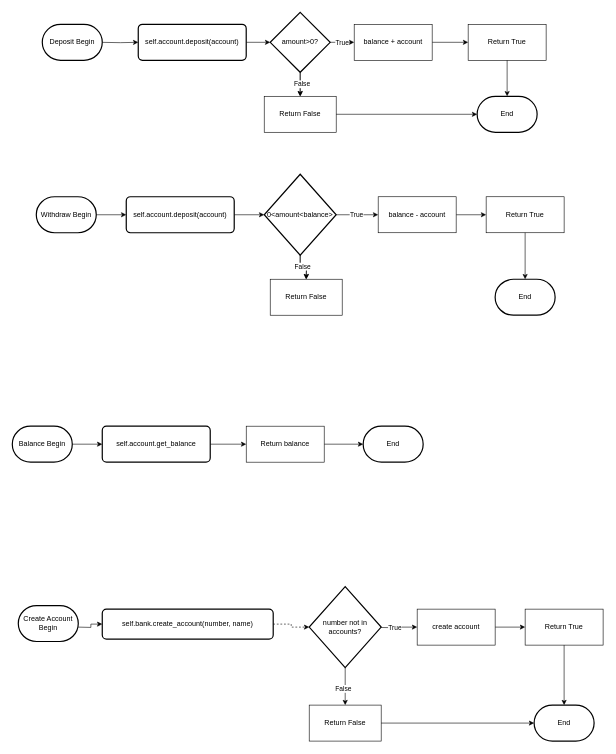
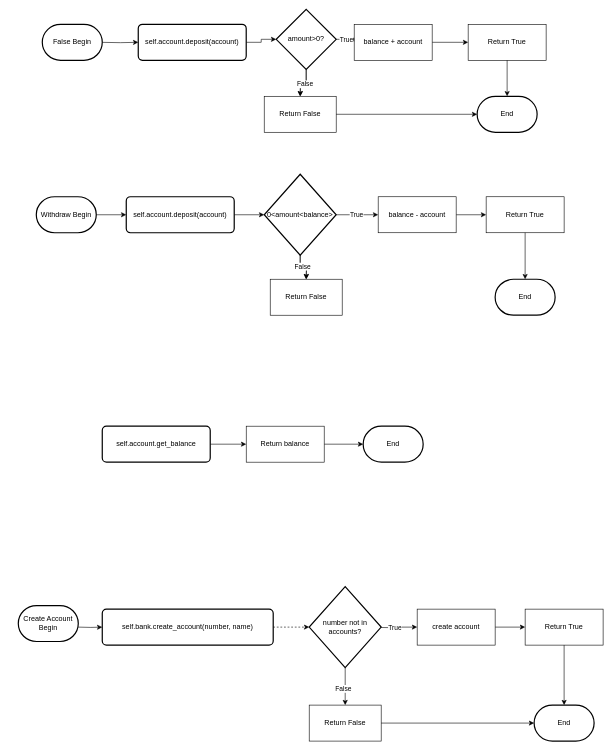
  <mxCell id="0" />
  <mxCell id="1" parent="0" />
  <mxCell id="2" style="edgeStyle=orthogonalEdgeStyle;rounded=0;orthogonalLoop=1;jettySize=auto;html=1;" edge="1" parent="1"><mxGeometry relative="1" as="geometry"><mxPoint x="230" y="70" as="targetPoint" /><mxPoint x="170" y="70.077" as="sourcePoint" /></mxGeometry></mxCell>
  <mxCell id="3" style="edgeStyle=orthogonalEdgeStyle;rounded=0;orthogonalLoop=1;jettySize=auto;html=1;" edge="1" parent="1" source="4" target="10"><mxGeometry relative="1" as="geometry"><mxPoint x="480" y="70" as="targetPoint" /></mxGeometry></mxCell>
  <mxCell id="4" value="self.account.deposit(account)" style="rounded=1;whiteSpace=wrap;html=1;absoluteArcSize=1;arcSize=14;strokeWidth=2;" vertex="1" parent="1"><mxGeometry x="230" y="40" width="180" height="60" as="geometry" /></mxCell>
  <mxCell id="5" style="edgeStyle=orthogonalEdgeStyle;rounded=0;orthogonalLoop=1;jettySize=auto;html=1;exitX=0.5;exitY=1;exitDx=0;exitDy=0;exitPerimeter=0;entryX=0.5;entryY=0;entryDx=0;entryDy=0;" edge="1" parent="1" source="10"><mxGeometry relative="1" as="geometry"><mxPoint x="500" y="160" as="targetPoint" /></mxGeometry></mxCell>
  <mxCell id="6" style="edgeStyle=orthogonalEdgeStyle;rounded=0;orthogonalLoop=1;jettySize=auto;html=1;" edge="1" parent="1" source="10"><mxGeometry relative="1" as="geometry"><mxPoint x="500" y="160" as="targetPoint" /></mxGeometry></mxCell>
  <mxCell id="7" value="False" style="edgeLabel;html=1;align=center;verticalAlign=middle;resizable=0;points=[];" vertex="1" connectable="0" parent="6"><mxGeometry x="-0.078" y="2" relative="1" as="geometry"><mxPoint as="offset" /></mxGeometry></mxCell>
  <mxCell id="8" style="edgeStyle=orthogonalEdgeStyle;rounded=0;orthogonalLoop=1;jettySize=auto;html=1;exitX=1;exitY=0.5;exitDx=0;exitDy=0;exitPerimeter=0;" edge="1" parent="1" source="10"><mxGeometry relative="1" as="geometry"><mxPoint x="590" y="70" as="targetPoint" /></mxGeometry></mxCell>
  <mxCell id="9" value="True" style="edgeLabel;html=1;align=center;verticalAlign=middle;resizable=0;points=[];" vertex="1" connectable="0" parent="8"><mxGeometry x="-0.067" relative="1" as="geometry"><mxPoint as="offset" /></mxGeometry></mxCell>
- <mxCell id="10" value="amount&amp;gt;0?" style="strokeWidth=2;html=1;shape=mxgraph.flowchart.decision;whiteSpace=wrap;" vertex="1" parent="1"><mxGeometry x="450" y="20" width="100" height="100" as="geometry" /></mxCell>
+ <mxCell id="10" value="amount&amp;gt;0?" style="strokeWidth=2;html=1;shape=mxgraph.flowchart.decision;whiteSpace=wrap;" vertex="1" parent="1"><mxGeometry x="460" y="15" width="100" height="100" as="geometry" /></mxCell>
  <mxCell id="11" value="Return False" style="rounded=0;whiteSpace=wrap;html=1;" vertex="1" parent="1"><mxGeometry x="440" y="160" width="120" height="60" as="geometry" /></mxCell>
  <mxCell id="12" value="End" style="strokeWidth=2;html=1;shape=mxgraph.flowchart.terminator;whiteSpace=wrap;" vertex="1" parent="1"><mxGeometry x="795" y="160" width="100" height="60" as="geometry" /></mxCell>
  <mxCell id="13" style="edgeStyle=orthogonalEdgeStyle;rounded=0;orthogonalLoop=1;jettySize=auto;html=1;entryX=0;entryY=0.5;entryDx=0;entryDy=0;entryPerimeter=0;" edge="1" parent="1" source="11" target="12"><mxGeometry relative="1" as="geometry" /></mxCell>
  <mxCell id="14" style="edgeStyle=orthogonalEdgeStyle;rounded=0;orthogonalLoop=1;jettySize=auto;html=1;entryX=0;entryY=0.5;entryDx=0;entryDy=0;" edge="1" parent="1" source="15" target="16"><mxGeometry relative="1" as="geometry" /></mxCell>
  <mxCell id="15" value="balance + account" style="rounded=0;whiteSpace=wrap;html=1;" vertex="1" parent="1"><mxGeometry x="590" y="40" width="130" height="60" as="geometry" /></mxCell>
  <mxCell id="16" value="Return True" style="rounded=0;whiteSpace=wrap;html=1;" vertex="1" parent="1"><mxGeometry x="780" y="40" width="130" height="60" as="geometry" /></mxCell>
  <mxCell id="17" style="edgeStyle=orthogonalEdgeStyle;rounded=0;orthogonalLoop=1;jettySize=auto;html=1;entryX=0.5;entryY=0;entryDx=0;entryDy=0;entryPerimeter=0;" edge="1" parent="1" source="16" target="12"><mxGeometry relative="1" as="geometry" /></mxCell>
- <mxCell id="18" value="Deposit Begin" style="strokeWidth=2;html=1;shape=mxgraph.flowchart.terminator;whiteSpace=wrap;" vertex="1" parent="1"><mxGeometry x="70" y="40" width="100" height="60" as="geometry" /></mxCell>
+ <mxCell id="18" value="False Begin" style="strokeWidth=2;html=1;shape=mxgraph.flowchart.terminator;whiteSpace=wrap;" vertex="1" parent="1"><mxGeometry x="70" y="40" width="100" height="60" as="geometry" /></mxCell>
  <mxCell id="19" style="edgeStyle=orthogonalEdgeStyle;rounded=0;orthogonalLoop=1;jettySize=auto;html=1;" edge="1" parent="1" source="20" target="26"><mxGeometry relative="1" as="geometry"><mxPoint x="490" y="375" as="targetPoint" /></mxGeometry></mxCell>
  <mxCell id="20" value="self.account.deposit(account)" style="rounded=1;whiteSpace=wrap;html=1;absoluteArcSize=1;arcSize=14;strokeWidth=2;" vertex="1" parent="1"><mxGeometry x="210" y="327.5" width="180" height="60" as="geometry" /></mxCell>
  <mxCell id="21" style="edgeStyle=orthogonalEdgeStyle;rounded=0;orthogonalLoop=1;jettySize=auto;html=1;exitX=0.5;exitY=1;exitDx=0;exitDy=0;exitPerimeter=0;entryX=0.5;entryY=0;entryDx=0;entryDy=0;" edge="1" parent="1" source="26"><mxGeometry relative="1" as="geometry"><mxPoint x="510" y="465" as="targetPoint" /></mxGeometry></mxCell>
  <mxCell id="22" style="edgeStyle=orthogonalEdgeStyle;rounded=0;orthogonalLoop=1;jettySize=auto;html=1;" edge="1" parent="1" source="26"><mxGeometry relative="1" as="geometry"><mxPoint x="510" y="465" as="targetPoint" /></mxGeometry></mxCell>
  <mxCell id="23" value="False" style="edgeLabel;html=1;align=center;verticalAlign=middle;resizable=0;points=[];" vertex="1" connectable="0" parent="22"><mxGeometry x="-0.078" y="2" relative="1" as="geometry"><mxPoint as="offset" /></mxGeometry></mxCell>
  <mxCell id="24" style="edgeStyle=orthogonalEdgeStyle;rounded=0;orthogonalLoop=1;jettySize=auto;html=1;exitX=1;exitY=0.5;exitDx=0;exitDy=0;exitPerimeter=0;entryX=0;entryY=0.5;entryDx=0;entryDy=0;" edge="1" parent="1" source="26" target="30"><mxGeometry relative="1" as="geometry"><mxPoint x="600" y="375" as="targetPoint" /></mxGeometry></mxCell>
  <mxCell id="25" value="True" style="edgeLabel;html=1;align=center;verticalAlign=middle;resizable=0;points=[];" vertex="1" connectable="0" parent="24"><mxGeometry x="-0.067" relative="1" as="geometry"><mxPoint as="offset" /></mxGeometry></mxCell>
  <mxCell id="26" value="0&amp;lt;amount&amp;lt;balance&amp;gt;" style="strokeWidth=2;html=1;shape=mxgraph.flowchart.decision;whiteSpace=wrap;" vertex="1" parent="1"><mxGeometry x="440" y="290" width="120" height="135" as="geometry" /></mxCell>
  <mxCell id="27" value="Return False" style="rounded=0;whiteSpace=wrap;html=1;" vertex="1" parent="1"><mxGeometry x="450" y="465" width="120" height="60" as="geometry" /></mxCell>
  <mxCell id="28" value="End" style="strokeWidth=2;html=1;shape=mxgraph.flowchart.terminator;whiteSpace=wrap;" vertex="1" parent="1"><mxGeometry x="825" y="465" width="100" height="60" as="geometry" /></mxCell>
  <mxCell id="29" style="edgeStyle=orthogonalEdgeStyle;rounded=0;orthogonalLoop=1;jettySize=auto;html=1;entryX=0;entryY=0.5;entryDx=0;entryDy=0;" edge="1" parent="1" source="30" target="31"><mxGeometry relative="1" as="geometry" /></mxCell>
  <mxCell id="30" value="balance - account" style="rounded=0;whiteSpace=wrap;html=1;" vertex="1" parent="1"><mxGeometry x="630" y="327.5" width="130" height="60" as="geometry" /></mxCell>
  <mxCell id="31" value="Return True" style="rounded=0;whiteSpace=wrap;html=1;" vertex="1" parent="1"><mxGeometry x="810" y="327.5" width="130" height="60" as="geometry" /></mxCell>
  <mxCell id="32" style="edgeStyle=orthogonalEdgeStyle;rounded=0;orthogonalLoop=1;jettySize=auto;html=1;entryX=0.5;entryY=0;entryDx=0;entryDy=0;entryPerimeter=0;" edge="1" parent="1" source="31" target="28"><mxGeometry relative="1" as="geometry" /></mxCell>
  <mxCell id="33" style="edgeStyle=orthogonalEdgeStyle;rounded=0;orthogonalLoop=1;jettySize=auto;html=1;entryX=0;entryY=0.5;entryDx=0;entryDy=0;" edge="1" parent="1" source="34" target="20"><mxGeometry relative="1" as="geometry" /></mxCell>
  <mxCell id="34" value="Withdraw Begin" style="strokeWidth=2;html=1;shape=mxgraph.flowchart.terminator;whiteSpace=wrap;" vertex="1" parent="1"><mxGeometry x="60" y="327.5" width="100" height="60" as="geometry" /></mxCell>
  <mxCell id="35" style="edgeStyle=orthogonalEdgeStyle;rounded=0;orthogonalLoop=1;jettySize=auto;html=1;dashed=1;" edge="1" parent="1" source="36" target="50"><mxGeometry relative="1" as="geometry"><mxPoint x="505" y="1045.5" as="targetPoint" /></mxGeometry></mxCell>
- <mxCell id="36" value="self.bank.create_account(number, name)" style="rounded=1;whiteSpace=wrap;html=1;absoluteArcSize=1;arcSize=14;strokeWidth=2;" vertex="1" parent="1"><mxGeometry x="170" y="1015" width="285" height="50" as="geometry" /></mxCell>
+ <mxCell id="36" value="self.bank.create_account(number, name)" style="rounded=1;whiteSpace=wrap;html=1;absoluteArcSize=1;arcSize=14;strokeWidth=2;" vertex="1" parent="1"><mxGeometry x="170" y="1015" width="285" height="60" as="geometry" /></mxCell>
  <mxCell id="37" style="edgeStyle=orthogonalEdgeStyle;rounded=0;orthogonalLoop=1;jettySize=auto;html=1;exitX=1;exitY=0.5;exitDx=0;exitDy=0;exitPerimeter=0;entryX=0;entryY=0.5;entryDx=0;entryDy=0;" edge="1" parent="1" target="43"><mxGeometry relative="1" as="geometry"><mxPoint x="665" y="1062.5" as="targetPoint" /><mxPoint x="625" y="1045.5" as="sourcePoint" /></mxGeometry></mxCell>
  <mxCell id="38" value="True" style="edgeLabel;html=1;align=center;verticalAlign=middle;resizable=0;points=[];" vertex="1" connectable="0" parent="37"><mxGeometry x="-0.067" relative="1" as="geometry"><mxPoint as="offset" /></mxGeometry></mxCell>
  <mxCell id="39" value="Return False" style="rounded=0;whiteSpace=wrap;html=1;" vertex="1" parent="1"><mxGeometry x="515" y="1175" width="120" height="60" as="geometry" /></mxCell>
  <mxCell id="40" value="End" style="strokeWidth=2;html=1;shape=mxgraph.flowchart.terminator;whiteSpace=wrap;" vertex="1" parent="1"><mxGeometry x="890" y="1175" width="100" height="60" as="geometry" /></mxCell>
  <mxCell id="41" style="edgeStyle=orthogonalEdgeStyle;rounded=0;orthogonalLoop=1;jettySize=auto;html=1;entryX=0;entryY=0.5;entryDx=0;entryDy=0;entryPerimeter=0;" edge="1" parent="1" source="39" target="40"><mxGeometry relative="1" as="geometry" /></mxCell>
  <mxCell id="42" style="edgeStyle=orthogonalEdgeStyle;rounded=0;orthogonalLoop=1;jettySize=auto;html=1;entryX=0;entryY=0.5;entryDx=0;entryDy=0;" edge="1" parent="1" source="43" target="44"><mxGeometry relative="1" as="geometry" /></mxCell>
  <mxCell id="43" value="create account" style="rounded=0;whiteSpace=wrap;html=1;" vertex="1" parent="1"><mxGeometry x="695" y="1015" width="130" height="60" as="geometry" /></mxCell>
  <mxCell id="44" value="Return True" style="rounded=0;whiteSpace=wrap;html=1;" vertex="1" parent="1"><mxGeometry x="875" y="1015" width="130" height="60" as="geometry" /></mxCell>
  <mxCell id="45" style="edgeStyle=orthogonalEdgeStyle;rounded=0;orthogonalLoop=1;jettySize=auto;html=1;entryX=0.5;entryY=0;entryDx=0;entryDy=0;entryPerimeter=0;" edge="1" parent="1" source="44" target="40"><mxGeometry relative="1" as="geometry" /></mxCell>
  <mxCell id="46" style="edgeStyle=orthogonalEdgeStyle;rounded=0;orthogonalLoop=1;jettySize=auto;html=1;entryX=0;entryY=0.5;entryDx=0;entryDy=0;" edge="1" parent="1" target="36"><mxGeometry relative="1" as="geometry"><mxPoint x="130" y="1045" as="sourcePoint" /></mxGeometry></mxCell>
  <mxCell id="47" value="Create Account Begin" style="strokeWidth=2;html=1;shape=mxgraph.flowchart.terminator;whiteSpace=wrap;" vertex="1" parent="1"><mxGeometry x="30" y="1009" width="100" height="60" as="geometry" /></mxCell>
  <mxCell id="48" style="edgeStyle=orthogonalEdgeStyle;rounded=0;orthogonalLoop=1;jettySize=auto;html=1;" edge="1" parent="1" source="50" target="39"><mxGeometry relative="1" as="geometry" /></mxCell>
  <mxCell id="49" value="False" style="edgeLabel;html=1;align=center;verticalAlign=middle;resizable=0;points=[];" vertex="1" connectable="0" parent="48"><mxGeometry x="0.126" y="-4" relative="1" as="geometry"><mxPoint as="offset" /></mxGeometry></mxCell>
  <mxCell id="50" value="number not in accounts?" style="strokeWidth=2;html=1;shape=mxgraph.flowchart.decision;whiteSpace=wrap;" vertex="1" parent="1"><mxGeometry x="515" y="977.5" width="120" height="135" as="geometry" /></mxCell>
  <mxCell id="51" style="edgeStyle=orthogonalEdgeStyle;rounded=0;orthogonalLoop=1;jettySize=auto;html=1;" edge="1" parent="1" source="52" target="55"><mxGeometry relative="1" as="geometry"><mxPoint x="400" y="740" as="targetPoint" /></mxGeometry></mxCell>
  <mxCell id="52" value="self.account.get_balance" style="rounded=1;whiteSpace=wrap;html=1;absoluteArcSize=1;arcSize=14;strokeWidth=2;" vertex="1" parent="1"><mxGeometry x="170" y="710" width="180" height="60" as="geometry" /></mxCell>
  <mxCell id="53" value="End" style="strokeWidth=2;html=1;shape=mxgraph.flowchart.terminator;whiteSpace=wrap;" vertex="1" parent="1"><mxGeometry x="605" y="710" width="100" height="60" as="geometry" /></mxCell>
  <mxCell id="54" value="" style="edgeStyle=orthogonalEdgeStyle;rounded=0;orthogonalLoop=1;jettySize=auto;html=1;" edge="1" parent="1" source="55" target="53"><mxGeometry relative="1" as="geometry" /></mxCell>
  <mxCell id="55" value="Return balance" style="rounded=0;whiteSpace=wrap;html=1;" vertex="1" parent="1"><mxGeometry x="410" y="710" width="130" height="60" as="geometry" /></mxCell>
- <mxCell id="56" style="edgeStyle=orthogonalEdgeStyle;rounded=0;orthogonalLoop=1;jettySize=auto;html=1;entryX=0;entryY=0.5;entryDx=0;entryDy=0;" edge="1" parent="1" source="57" target="52"><mxGeometry relative="1" as="geometry" /></mxCell>
- <mxCell id="57" value="Balance Begin" style="strokeWidth=2;html=1;shape=mxgraph.flowchart.terminator;whiteSpace=wrap;" vertex="1" parent="1"><mxGeometry x="20" y="710" width="100" height="60" as="geometry" /></mxCell>
